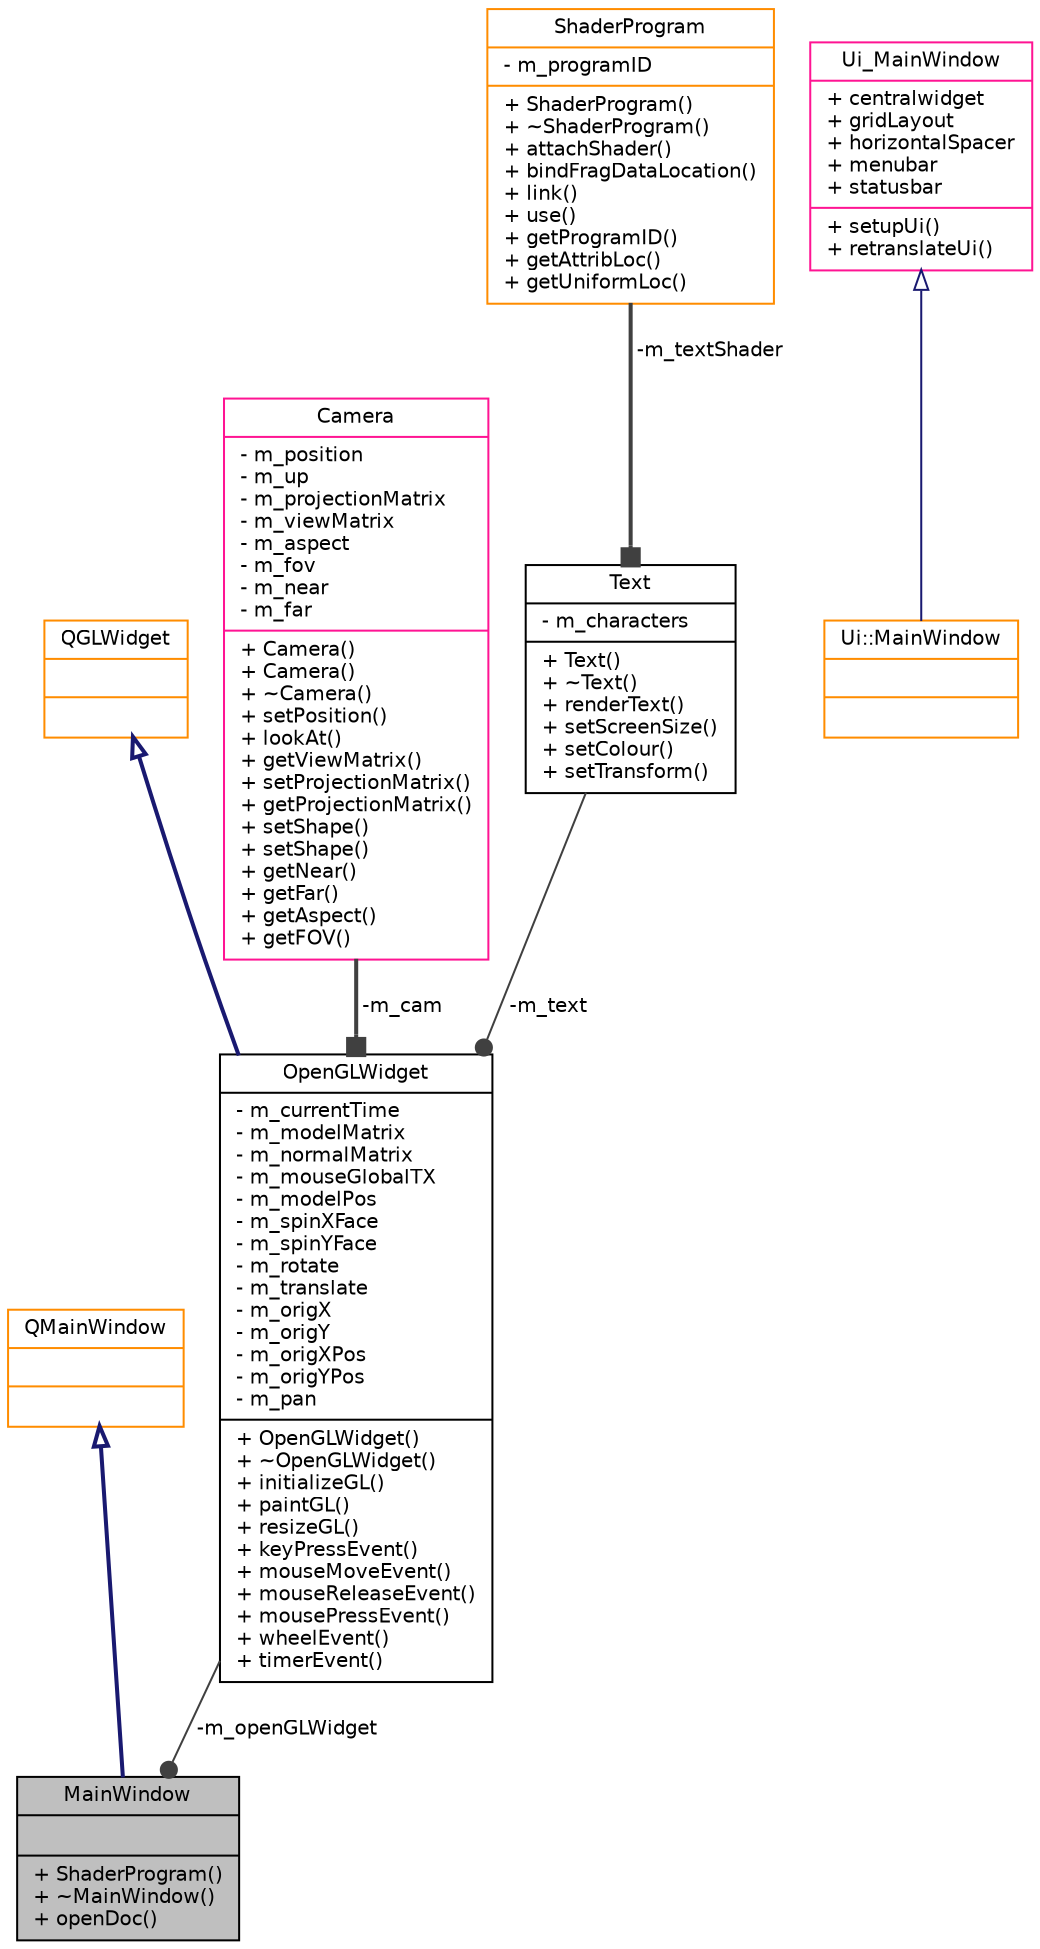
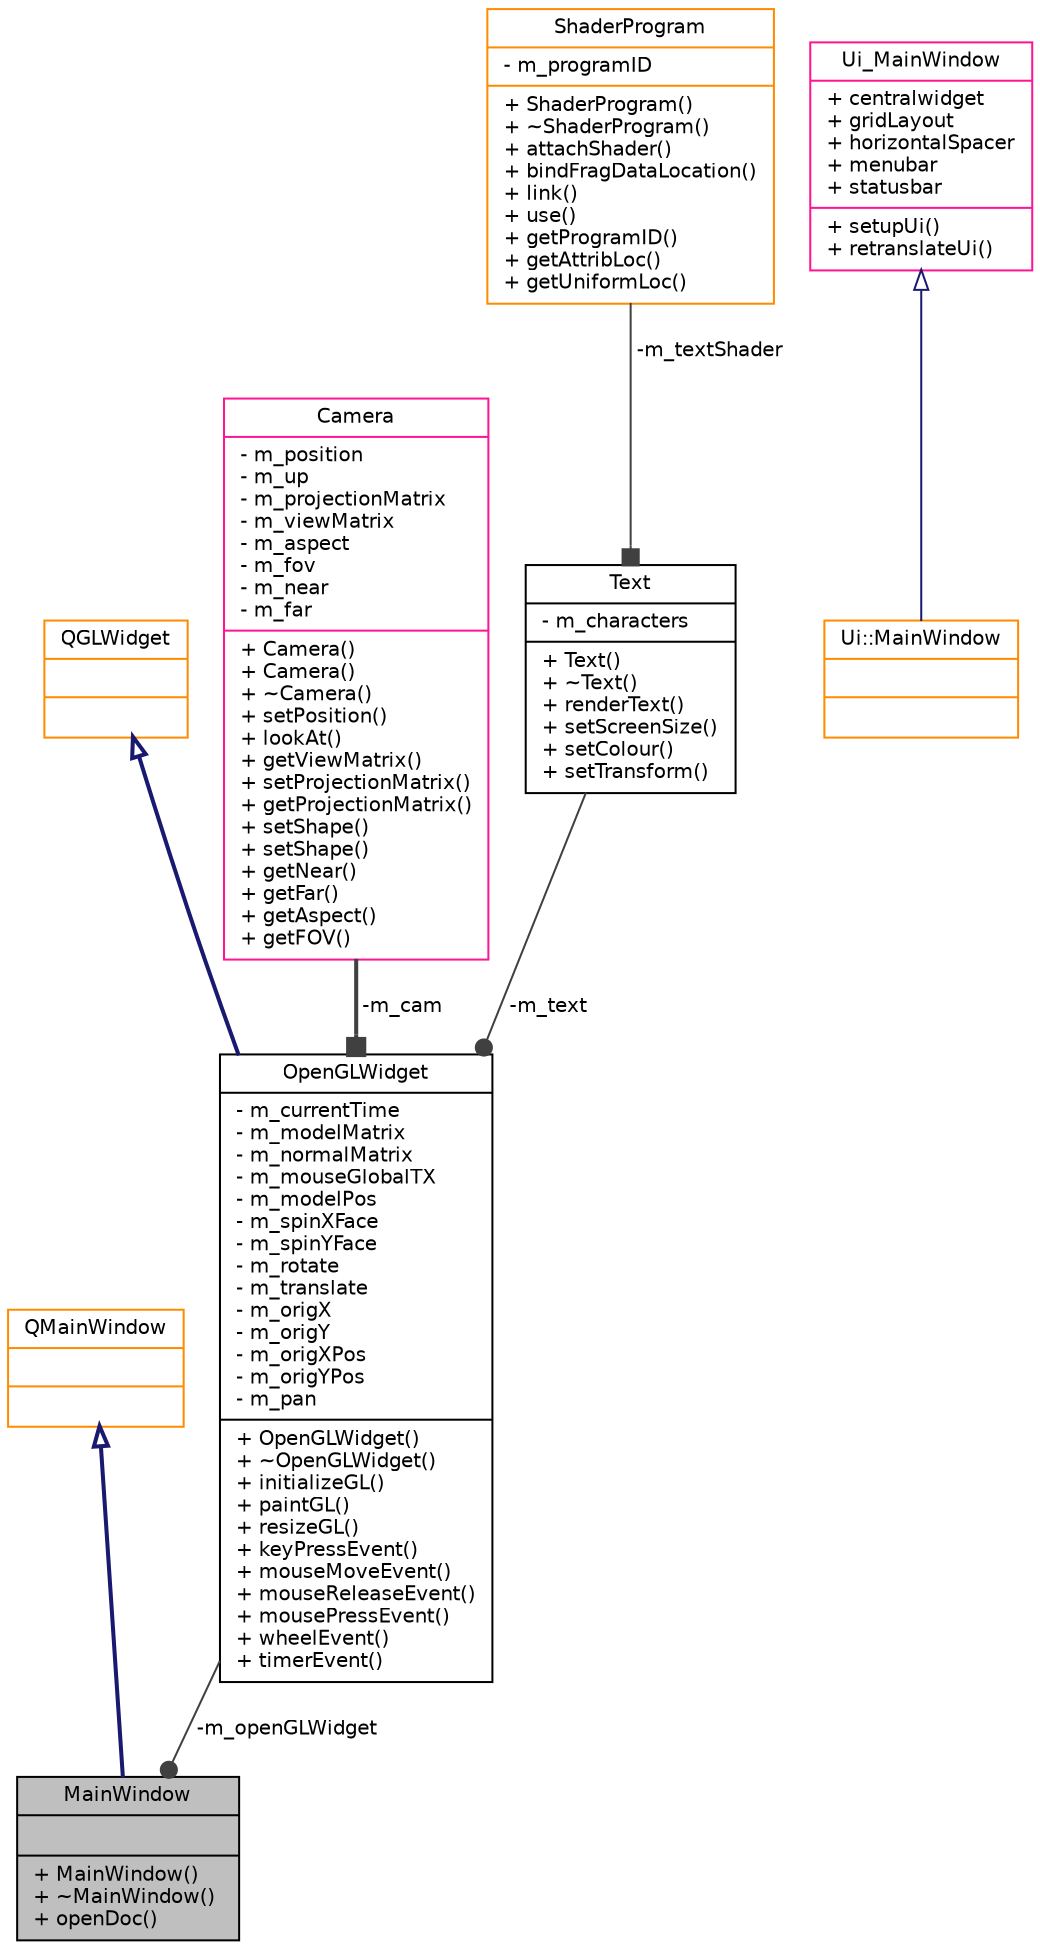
  digraph {
    node [color=darkorange fillcolor=white fontname=Helvetica fontsize=10 shape=record style=filled]
    edge [color=grey25 fontname=Helvetica fontsize=10 labelfontname=Helvetica labelfontsize=10 style=solid]
-   n1 [color=black fillcolor=grey75 fontcolor=black height=0.2 label="{MainWindow\n||+ ShaderProgram()\l+ ~MainWindow()\l+ openDoc()\l}" width=0.4]
+   n1 [color=black fillcolor=grey75 fontcolor=black height=0.2 label="{MainWindow\n||+ MainWindow()\l+ ~MainWindow()\l+ openDoc()\l}" width=0.4]
    n2 [height=0.2 label="{QMainWindow\n||}" width=0.4]
    n3 [height=0.2 label="{Ui::MainWindow\n||}" width=0.4]
    n4 [color=deeppink height=0.2 label="{Ui_MainWindow\n|+ centralwidget\l+ gridLayout\l+ horizontalSpacer\l+ menubar\l+ statusbar\l|+ setupUi()\l+ retranslateUi()\l}" width=0.4]
    n5 [color=black height=0.2 label="{OpenGLWidget\n|- m_currentTime\l- m_modelMatrix\l- m_normalMatrix\l- m_mouseGlobalTX\l- m_modelPos\l- m_spinXFace\l- m_spinYFace\l- m_rotate\l- m_translate\l- m_origX\l- m_origY\l- m_origXPos\l- m_origYPos\l- m_pan\l|+ OpenGLWidget()\l+ ~OpenGLWidget()\l+ initializeGL()\l+ paintGL()\l+ resizeGL()\l+ keyPressEvent()\l+ mouseMoveEvent()\l+ mouseReleaseEvent()\l+ mousePressEvent()\l+ wheelEvent()\l+ timerEvent()\l}" width=0.4]
    n6 [height=0.2 label="{QGLWidget\n||}" width=0.4]
    n7 [color=deeppink height=0.2 label="{Camera\n|- m_position\l- m_up\l- m_projectionMatrix\l- m_viewMatrix\l- m_aspect\l- m_fov\l- m_near\l- m_far\l|+ Camera()\l+ Camera()\l+ ~Camera()\l+ setPosition()\l+ lookAt()\l+ getViewMatrix()\l+ setProjectionMatrix()\l+ getProjectionMatrix()\l+ setShape()\l+ setShape()\l+ getNear()\l+ getFar()\l+ getAspect()\l+ getFOV()\l}" width=0.4]
    n8 [color=black height=0.2 label="{Text\n|- m_characters\l|+ Text()\l+ ~Text()\l+ renderText()\l+ setScreenSize()\l+ setColour()\l+ setTransform()\l}" width=0.4]
    n9 [height=0.2 label="{ShaderProgram\n|- m_programID\l|+ ShaderProgram()\l+ ~ShaderProgram()\l+ attachShader()\l+ bindFragDataLocation()\l+ link()\l+ use()\l+ getProgramID()\l+ getAttribLoc()\l+ getUniformLoc()\l}" width=0.4]
    n2 -> n1 [arrowtail=onormal color=midnightblue dir=back style=bold]
    n4 -> n3 [arrowtail=onormal color=midnightblue dir=back]
    n5 -> n1 [arrowhead=dot label=" -m_openGLWidget"]
    n6 -> n5 [arrowtail=onormal color=midnightblue dir=back style=bold]
    n7 -> n5 [arrowhead=box label=" -m_cam" style=bold]
    n8 -> n5 [arrowhead=dot label=" -m_text"]
-   n9 -> n8 [arrowhead=box label=" -m_textShader" style=bold]
+   n9 -> n8 [arrowhead=box label=" -m_textShader"]
  }
